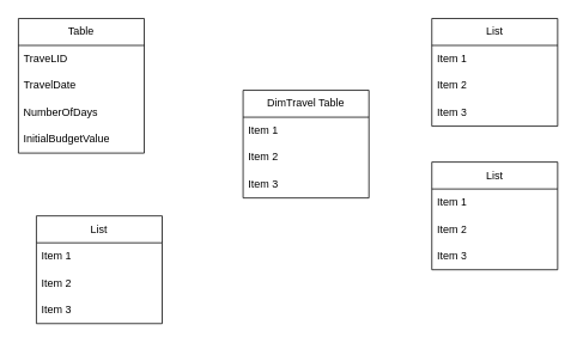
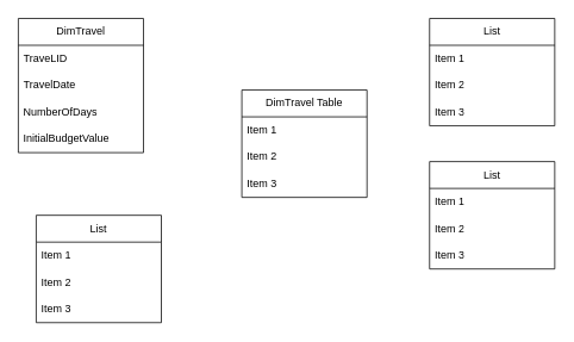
  <mxCell id="0" />
  <mxCell id="1" parent="0" />
  <mxCell id="2" value="List" style="swimlane;fontStyle=0;childLayout=stackLayout;horizontal=1;startSize=30;horizontalStack=0;resizeParent=1;resizeParentMax=0;resizeLast=0;collapsible=1;marginBottom=0;whiteSpace=wrap;html=1;" vertex="1" parent="1"><mxGeometry x="480" y="20" width="140" height="120" as="geometry" /></mxCell>
  <mxCell id="3" value="Item 1" style="text;strokeColor=none;fillColor=none;align=left;verticalAlign=middle;spacingLeft=4;spacingRight=4;overflow=hidden;points=[[0,0.5],[1,0.5]];portConstraint=eastwest;rotatable=0;whiteSpace=wrap;html=1;" vertex="1" parent="2"><mxGeometry y="30" width="140" height="30" as="geometry" /></mxCell>
  <mxCell id="4" value="Item 2" style="text;strokeColor=none;fillColor=none;align=left;verticalAlign=middle;spacingLeft=4;spacingRight=4;overflow=hidden;points=[[0,0.5],[1,0.5]];portConstraint=eastwest;rotatable=0;whiteSpace=wrap;html=1;" vertex="1" parent="2"><mxGeometry y="60" width="140" height="30" as="geometry" /></mxCell>
  <mxCell id="5" value="Item 3" style="text;strokeColor=none;fillColor=none;align=left;verticalAlign=middle;spacingLeft=4;spacingRight=4;overflow=hidden;points=[[0,0.5],[1,0.5]];portConstraint=eastwest;rotatable=0;whiteSpace=wrap;html=1;" vertex="1" parent="2"><mxGeometry y="90" width="140" height="30" as="geometry" /></mxCell>
  <mxCell id="6" value="List" style="swimlane;fontStyle=0;childLayout=stackLayout;horizontal=1;startSize=30;horizontalStack=0;resizeParent=1;resizeParentMax=0;resizeLast=0;collapsible=1;marginBottom=0;whiteSpace=wrap;html=1;" vertex="1" parent="1"><mxGeometry x="480" y="180" width="140" height="120" as="geometry" /></mxCell>
  <mxCell id="7" value="Item 1" style="text;strokeColor=none;fillColor=none;align=left;verticalAlign=middle;spacingLeft=4;spacingRight=4;overflow=hidden;points=[[0,0.5],[1,0.5]];portConstraint=eastwest;rotatable=0;whiteSpace=wrap;html=1;" vertex="1" parent="6"><mxGeometry y="30" width="140" height="30" as="geometry" /></mxCell>
  <mxCell id="8" value="Item 2" style="text;strokeColor=none;fillColor=none;align=left;verticalAlign=middle;spacingLeft=4;spacingRight=4;overflow=hidden;points=[[0,0.5],[1,0.5]];portConstraint=eastwest;rotatable=0;whiteSpace=wrap;html=1;" vertex="1" parent="6"><mxGeometry y="60" width="140" height="30" as="geometry" /></mxCell>
  <mxCell id="9" value="Item 3" style="text;strokeColor=none;fillColor=none;align=left;verticalAlign=middle;spacingLeft=4;spacingRight=4;overflow=hidden;points=[[0,0.5],[1,0.5]];portConstraint=eastwest;rotatable=0;whiteSpace=wrap;html=1;" vertex="1" parent="6"><mxGeometry y="90" width="140" height="30" as="geometry" /></mxCell>
  <mxCell id="10" value="DimTravel Table" style="swimlane;fontStyle=0;childLayout=stackLayout;horizontal=1;startSize=30;horizontalStack=0;resizeParent=1;resizeParentMax=0;resizeLast=0;collapsible=1;marginBottom=0;whiteSpace=wrap;html=1;" vertex="1" parent="1"><mxGeometry x="270" y="100" width="140" height="120" as="geometry" /></mxCell>
  <mxCell id="11" value="Item 1" style="text;strokeColor=none;fillColor=none;align=left;verticalAlign=middle;spacingLeft=4;spacingRight=4;overflow=hidden;points=[[0,0.5],[1,0.5]];portConstraint=eastwest;rotatable=0;whiteSpace=wrap;html=1;" vertex="1" parent="10"><mxGeometry y="30" width="140" height="30" as="geometry" /></mxCell>
  <mxCell id="12" value="Item 2" style="text;strokeColor=none;fillColor=none;align=left;verticalAlign=middle;spacingLeft=4;spacingRight=4;overflow=hidden;points=[[0,0.5],[1,0.5]];portConstraint=eastwest;rotatable=0;whiteSpace=wrap;html=1;" vertex="1" parent="10"><mxGeometry y="60" width="140" height="30" as="geometry" /></mxCell>
  <mxCell id="13" value="Item 3" style="text;strokeColor=none;fillColor=none;align=left;verticalAlign=middle;spacingLeft=4;spacingRight=4;overflow=hidden;points=[[0,0.5],[1,0.5]];portConstraint=eastwest;rotatable=0;whiteSpace=wrap;html=1;" vertex="1" parent="10"><mxGeometry y="90" width="140" height="30" as="geometry" /></mxCell>
- <mxCell id="14" value="Table" style="swimlane;fontStyle=0;childLayout=stackLayout;horizontal=1;startSize=30;horizontalStack=0;resizeParent=1;resizeParentMax=0;resizeLast=0;collapsible=1;marginBottom=0;whiteSpace=wrap;html=1;" vertex="1" parent="1"><mxGeometry x="20" y="20" width="140" height="150" as="geometry" /></mxCell>
+ <mxCell id="14" value="DimTravel" style="swimlane;fontStyle=0;childLayout=stackLayout;horizontal=1;startSize=30;horizontalStack=0;resizeParent=1;resizeParentMax=0;resizeLast=0;collapsible=1;marginBottom=0;whiteSpace=wrap;html=1;" vertex="1" parent="1"><mxGeometry x="20" y="20" width="140" height="150" as="geometry" /></mxCell>
  <mxCell id="15" value="TraveLID" style="text;strokeColor=none;fillColor=none;align=left;verticalAlign=middle;spacingLeft=4;spacingRight=4;overflow=hidden;points=[[0,0.5],[1,0.5]];portConstraint=eastwest;rotatable=0;whiteSpace=wrap;html=1;" vertex="1" parent="14"><mxGeometry y="30" width="140" height="30" as="geometry" /></mxCell>
  <mxCell id="16" value="TravelDate" style="text;strokeColor=none;fillColor=none;align=left;verticalAlign=middle;spacingLeft=4;spacingRight=4;overflow=hidden;points=[[0,0.5],[1,0.5]];portConstraint=eastwest;rotatable=0;whiteSpace=wrap;html=1;" vertex="1" parent="14"><mxGeometry y="60" width="140" height="30" as="geometry" /></mxCell>
  <mxCell id="17" value="NumberOfDays" style="text;strokeColor=none;fillColor=none;align=left;verticalAlign=middle;spacingLeft=4;spacingRight=4;overflow=hidden;points=[[0,0.5],[1,0.5]];portConstraint=eastwest;rotatable=0;whiteSpace=wrap;html=1;" vertex="1" parent="14"><mxGeometry y="90" width="140" height="30" as="geometry" /></mxCell>
  <mxCell id="18" value="InitialBudgetValue" style="text;strokeColor=none;fillColor=none;align=left;verticalAlign=middle;spacingLeft=4;spacingRight=4;overflow=hidden;points=[[0,0.5],[1,0.5]];portConstraint=eastwest;rotatable=0;whiteSpace=wrap;html=1;" vertex="1" parent="14"><mxGeometry y="120" width="140" height="30" as="geometry" /></mxCell>
  <mxCell id="19" value="List" style="swimlane;fontStyle=0;childLayout=stackLayout;horizontal=1;startSize=30;horizontalStack=0;resizeParent=1;resizeParentMax=0;resizeLast=0;collapsible=1;marginBottom=0;whiteSpace=wrap;html=1;" vertex="1" parent="1"><mxGeometry y="240" width="140" height="120" as="geometry" x="40" /></mxCell>
  <mxCell id="20" value="Item 1" style="text;strokeColor=none;fillColor=none;align=left;verticalAlign=middle;spacingLeft=4;spacingRight=4;overflow=hidden;points=[[0,0.5],[1,0.5]];portConstraint=eastwest;rotatable=0;whiteSpace=wrap;html=1;" vertex="1" parent="19"><mxGeometry y="30" width="140" height="30" as="geometry" /></mxCell>
  <mxCell id="21" value="Item 2" style="text;strokeColor=none;fillColor=none;align=left;verticalAlign=middle;spacingLeft=4;spacingRight=4;overflow=hidden;points=[[0,0.5],[1,0.5]];portConstraint=eastwest;rotatable=0;whiteSpace=wrap;html=1;" vertex="1" parent="19"><mxGeometry y="60" width="140" height="30" as="geometry" /></mxCell>
  <mxCell id="22" value="Item 3" style="text;strokeColor=none;fillColor=none;align=left;verticalAlign=middle;spacingLeft=4;spacingRight=4;overflow=hidden;points=[[0,0.5],[1,0.5]];portConstraint=eastwest;rotatable=0;whiteSpace=wrap;html=1;" vertex="1" parent="19"><mxGeometry y="90" width="140" height="30" as="geometry" /></mxCell>
